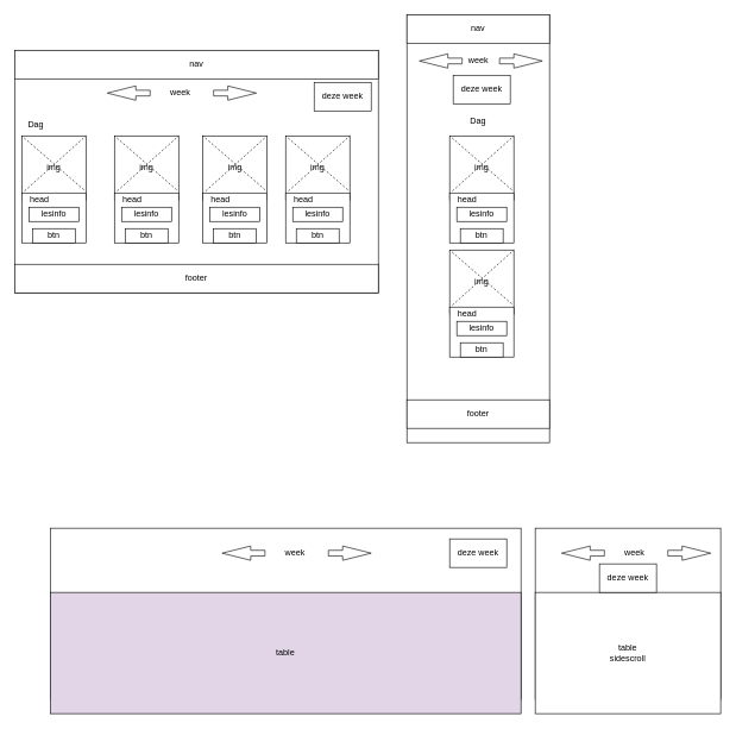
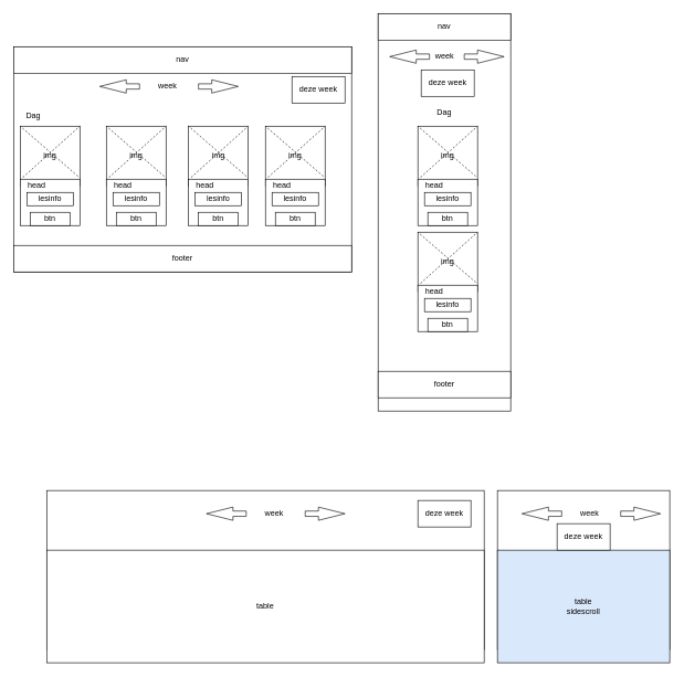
  <mxCell id="0" />
  <mxCell id="1" parent="0" />
  <mxCell id="2" value="" style="rounded=0;whiteSpace=wrap;html=1;" vertex="1" parent="1"><mxGeometry x="20" y="70" width="510" height="340" as="geometry" /></mxCell>
  <mxCell id="3" value="nav" style="rounded=0;whiteSpace=wrap;html=1;" vertex="1" parent="1"><mxGeometry x="20" y="70" width="510" height="40" as="geometry" /></mxCell>
  <mxCell id="4" value="footer" style="rounded=0;whiteSpace=wrap;html=1;" vertex="1" parent="1"><mxGeometry x="20" y="370" width="510" height="40" as="geometry" /></mxCell>
  <mxCell id="5" value="week" style="rounded=0;whiteSpace=wrap;html=1;strokeColor=none;" vertex="1" parent="1"><mxGeometry x="230" y="115" width="45" height="30" as="geometry" /></mxCell>
  <mxCell id="6" value="" style="html=1;shadow=0;dashed=0;align=center;verticalAlign=middle;shape=mxgraph.arrows2.arrow;dy=0.6;dx=40;flipH=1;notch=0;" vertex="1" parent="1"><mxGeometry x="150" y="120" width="60" height="20" as="geometry" /></mxCell>
  <mxCell id="7" value="" style="html=1;shadow=0;dashed=0;align=center;verticalAlign=middle;shape=mxgraph.arrows2.arrow;dy=0.6;dx=40;flipH=1;notch=0;rotation=-180;" vertex="1" parent="1"><mxGeometry x="299" y="120" width="60" height="20" as="geometry" /></mxCell>
  <mxCell id="8" value="" style="group" vertex="1" connectable="0" parent="1"><mxGeometry x="30" y="190" width="490" height="230" as="geometry" /></mxCell>
  <mxCell id="9" value="img" style="whiteSpace=wrap;html=1;aspect=fixed;" vertex="1" parent="8"><mxGeometry width="90" height="90" as="geometry" /></mxCell>
  <mxCell id="10" value="" style="rounded=0;whiteSpace=wrap;html=1;" vertex="1" parent="8"><mxGeometry y="80" width="90" height="70" as="geometry" /></mxCell>
  <mxCell id="11" value="" style="endArrow=none;dashed=1;html=1;rounded=0;entryX=1;entryY=0;entryDx=0;entryDy=0;exitX=0.044;exitY=0.858;exitDx=0;exitDy=0;exitPerimeter=0;" edge="1" parent="8" source="9" target="9"><mxGeometry width="50" height="50" relative="1" as="geometry"><mxPoint x="300" y="160" as="sourcePoint" /><mxPoint x="350" y="110" as="targetPoint" /></mxGeometry></mxCell>
  <mxCell id="12" value="" style="endArrow=none;dashed=1;html=1;rounded=0;entryX=0;entryY=0;entryDx=0;entryDy=0;exitX=0.969;exitY=0.84;exitDx=0;exitDy=0;exitPerimeter=0;elbow=vertical;" edge="1" parent="8" source="9" target="9"><mxGeometry width="50" height="50" relative="1" as="geometry"><mxPoint x="300" y="160" as="sourcePoint" /><mxPoint x="350" y="110" as="targetPoint" /></mxGeometry></mxCell>
  <mxCell id="13" value="lesinfo" style="rounded=0;whiteSpace=wrap;html=1;" vertex="1" parent="8"><mxGeometry x="10" y="100" width="70" height="20" as="geometry" /></mxCell>
  <mxCell id="14" value="head" style="text;html=1;align=center;verticalAlign=middle;whiteSpace=wrap;rounded=0;" vertex="1" parent="8"><mxGeometry y="80" width="50" height="20" as="geometry" /></mxCell>
  <mxCell id="15" value="btn" style="rounded=0;whiteSpace=wrap;html=1;" vertex="1" parent="8"><mxGeometry x="15" y="130" width="60" height="20" as="geometry" /></mxCell>
  <mxCell id="16" value="deze week" style="rounded=0;whiteSpace=wrap;html=1;" vertex="1" parent="1"><mxGeometry x="440" y="115" width="80" height="40" as="geometry" /></mxCell>
  <mxCell id="17" value="" style="group" vertex="1" connectable="0" parent="1"><mxGeometry x="160" y="190" width="90" height="150" as="geometry" /></mxCell>
  <mxCell id="18" value="img" style="whiteSpace=wrap;html=1;aspect=fixed;" vertex="1" parent="17"><mxGeometry width="90" height="90" as="geometry" /></mxCell>
  <mxCell id="19" value="" style="rounded=0;whiteSpace=wrap;html=1;" vertex="1" parent="17"><mxGeometry y="80" width="90" height="70" as="geometry" /></mxCell>
  <mxCell id="20" value="" style="endArrow=none;dashed=1;html=1;rounded=0;entryX=1;entryY=0;entryDx=0;entryDy=0;exitX=0.044;exitY=0.858;exitDx=0;exitDy=0;exitPerimeter=0;" edge="1" parent="17" source="18" target="18"><mxGeometry width="50" height="50" relative="1" as="geometry"><mxPoint x="300" y="160" as="sourcePoint" /><mxPoint x="350" y="110" as="targetPoint" /></mxGeometry></mxCell>
  <mxCell id="21" value="" style="endArrow=none;dashed=1;html=1;rounded=0;entryX=0;entryY=0;entryDx=0;entryDy=0;exitX=0.969;exitY=0.84;exitDx=0;exitDy=0;exitPerimeter=0;elbow=vertical;" edge="1" parent="17" source="18" target="18"><mxGeometry width="50" height="50" relative="1" as="geometry"><mxPoint x="300" y="160" as="sourcePoint" /><mxPoint x="350" y="110" as="targetPoint" /></mxGeometry></mxCell>
  <mxCell id="22" value="lesinfo" style="rounded=0;whiteSpace=wrap;html=1;" vertex="1" parent="17"><mxGeometry x="10" y="100" width="70" height="20" as="geometry" /></mxCell>
  <mxCell id="23" value="head" style="text;html=1;align=center;verticalAlign=middle;whiteSpace=wrap;rounded=0;" vertex="1" parent="17"><mxGeometry y="80" width="50" height="20" as="geometry" /></mxCell>
  <mxCell id="24" value="btn" style="rounded=0;whiteSpace=wrap;html=1;" vertex="1" parent="17"><mxGeometry x="15" y="130" width="60" height="20" as="geometry" /></mxCell>
  <mxCell id="25" value="" style="group" vertex="1" connectable="0" parent="1"><mxGeometry x="284" y="190" width="90" height="150" as="geometry" /></mxCell>
  <mxCell id="26" value="img" style="whiteSpace=wrap;html=1;aspect=fixed;" vertex="1" parent="25"><mxGeometry width="90" height="90" as="geometry" /></mxCell>
  <mxCell id="27" value="" style="rounded=0;whiteSpace=wrap;html=1;" vertex="1" parent="25"><mxGeometry y="80" width="90" height="70" as="geometry" /></mxCell>
  <mxCell id="28" value="" style="endArrow=none;dashed=1;html=1;rounded=0;entryX=1;entryY=0;entryDx=0;entryDy=0;exitX=0.044;exitY=0.858;exitDx=0;exitDy=0;exitPerimeter=0;" edge="1" parent="25" source="26" target="26"><mxGeometry width="50" height="50" relative="1" as="geometry"><mxPoint x="300" y="160" as="sourcePoint" /><mxPoint x="350" y="110" as="targetPoint" /></mxGeometry></mxCell>
  <mxCell id="29" value="" style="endArrow=none;dashed=1;html=1;rounded=0;entryX=0;entryY=0;entryDx=0;entryDy=0;exitX=0.969;exitY=0.84;exitDx=0;exitDy=0;exitPerimeter=0;elbow=vertical;" edge="1" parent="25" source="26" target="26"><mxGeometry width="50" height="50" relative="1" as="geometry"><mxPoint x="300" y="160" as="sourcePoint" /><mxPoint x="350" y="110" as="targetPoint" /></mxGeometry></mxCell>
  <mxCell id="30" value="lesinfo" style="rounded=0;whiteSpace=wrap;html=1;" vertex="1" parent="25"><mxGeometry x="10" y="100" width="70" height="20" as="geometry" /></mxCell>
  <mxCell id="31" value="head" style="text;html=1;align=center;verticalAlign=middle;whiteSpace=wrap;rounded=0;" vertex="1" parent="25"><mxGeometry y="80" width="50" height="20" as="geometry" /></mxCell>
  <mxCell id="32" value="btn" style="rounded=0;whiteSpace=wrap;html=1;" vertex="1" parent="25"><mxGeometry x="15" y="130" width="60" height="20" as="geometry" /></mxCell>
  <mxCell id="33" value="" style="group" vertex="1" connectable="0" parent="1"><mxGeometry x="400" y="190" width="90" height="150" as="geometry" /></mxCell>
  <mxCell id="34" value="img" style="whiteSpace=wrap;html=1;aspect=fixed;" vertex="1" parent="33"><mxGeometry width="90" height="90" as="geometry" /></mxCell>
  <mxCell id="35" value="" style="rounded=0;whiteSpace=wrap;html=1;" vertex="1" parent="33"><mxGeometry y="80" width="90" height="70" as="geometry" /></mxCell>
  <mxCell id="36" value="" style="endArrow=none;dashed=1;html=1;rounded=0;entryX=1;entryY=0;entryDx=0;entryDy=0;exitX=0.044;exitY=0.858;exitDx=0;exitDy=0;exitPerimeter=0;" edge="1" parent="33" source="34" target="34"><mxGeometry width="50" height="50" relative="1" as="geometry"><mxPoint x="300" y="160" as="sourcePoint" /><mxPoint x="350" y="110" as="targetPoint" /></mxGeometry></mxCell>
  <mxCell id="37" value="" style="endArrow=none;dashed=1;html=1;rounded=0;entryX=0;entryY=0;entryDx=0;entryDy=0;exitX=0.969;exitY=0.84;exitDx=0;exitDy=0;exitPerimeter=0;elbow=vertical;" edge="1" parent="33" source="34" target="34"><mxGeometry width="50" height="50" relative="1" as="geometry"><mxPoint x="300" y="160" as="sourcePoint" /><mxPoint x="350" y="110" as="targetPoint" /></mxGeometry></mxCell>
  <mxCell id="38" value="lesinfo" style="rounded=0;whiteSpace=wrap;html=1;" vertex="1" parent="33"><mxGeometry x="10" y="100" width="70" height="20" as="geometry" /></mxCell>
  <mxCell id="39" value="head" style="text;html=1;align=center;verticalAlign=middle;whiteSpace=wrap;rounded=0;" vertex="1" parent="33"><mxGeometry y="80" width="50" height="20" as="geometry" /></mxCell>
  <mxCell id="40" value="btn" style="rounded=0;whiteSpace=wrap;html=1;" vertex="1" parent="33"><mxGeometry x="15" y="130" width="60" height="20" as="geometry" /></mxCell>
  <mxCell id="41" value="Dag" style="text;html=1;align=center;verticalAlign=middle;whiteSpace=wrap;rounded=0;" vertex="1" parent="1"><mxGeometry x="20" y="160" width="60" height="30" as="geometry" /></mxCell>
  <mxCell id="42" value="" style="rounded=0;whiteSpace=wrap;html=1;" vertex="1" parent="1"><mxGeometry x="570" y="20" width="200" height="600" as="geometry" /></mxCell>
  <mxCell id="43" value="nav" style="rounded=0;whiteSpace=wrap;html=1;" vertex="1" parent="1"><mxGeometry x="570" y="20" width="200" height="40" as="geometry" /></mxCell>
  <mxCell id="44" value="footer" style="rounded=0;whiteSpace=wrap;html=1;" vertex="1" parent="1"><mxGeometry x="570" y="560" width="200" height="40" as="geometry" /></mxCell>
  <mxCell id="45" value="week" style="rounded=0;whiteSpace=wrap;html=1;strokeColor=none;" vertex="1" parent="1"><mxGeometry x="647.5" y="70" width="45" height="30" as="geometry" /></mxCell>
  <mxCell id="46" value="" style="html=1;shadow=0;dashed=0;align=center;verticalAlign=middle;shape=mxgraph.arrows2.arrow;dy=0.6;dx=40;flipH=1;notch=0;" vertex="1" parent="1"><mxGeometry x="587.5" y="75" width="60" height="20" as="geometry" /></mxCell>
  <mxCell id="47" value="" style="html=1;shadow=0;dashed=0;align=center;verticalAlign=middle;shape=mxgraph.arrows2.arrow;dy=0.6;dx=40;flipH=1;notch=0;rotation=-180;" vertex="1" parent="1"><mxGeometry x="700" y="75" width="60" height="20" as="geometry" /></mxCell>
  <mxCell id="48" value="deze week" style="rounded=0;whiteSpace=wrap;html=1;" vertex="1" parent="1"><mxGeometry x="635" y="105" width="80" height="40" as="geometry" /></mxCell>
  <mxCell id="49" value="" style="group" vertex="1" connectable="0" parent="1"><mxGeometry x="630" y="190" width="90" height="150" as="geometry" /></mxCell>
  <mxCell id="50" value="img" style="whiteSpace=wrap;html=1;aspect=fixed;" vertex="1" parent="49"><mxGeometry width="90" height="90" as="geometry" /></mxCell>
  <mxCell id="51" value="" style="rounded=0;whiteSpace=wrap;html=1;" vertex="1" parent="49"><mxGeometry y="80" width="90" height="70" as="geometry" /></mxCell>
  <mxCell id="52" value="" style="endArrow=none;dashed=1;html=1;rounded=0;entryX=1;entryY=0;entryDx=0;entryDy=0;exitX=0.044;exitY=0.858;exitDx=0;exitDy=0;exitPerimeter=0;" edge="1" parent="49" source="50" target="50"><mxGeometry width="50" height="50" relative="1" as="geometry"><mxPoint x="300" y="160" as="sourcePoint" /><mxPoint x="350" y="110" as="targetPoint" /></mxGeometry></mxCell>
  <mxCell id="53" value="" style="endArrow=none;dashed=1;html=1;rounded=0;entryX=0;entryY=0;entryDx=0;entryDy=0;exitX=0.969;exitY=0.84;exitDx=0;exitDy=0;exitPerimeter=0;elbow=vertical;" edge="1" parent="49" source="50" target="50"><mxGeometry width="50" height="50" relative="1" as="geometry"><mxPoint x="300" y="160" as="sourcePoint" /><mxPoint x="350" y="110" as="targetPoint" /></mxGeometry></mxCell>
  <mxCell id="54" value="lesinfo" style="rounded=0;whiteSpace=wrap;html=1;" vertex="1" parent="49"><mxGeometry x="10" y="100" width="70" height="20" as="geometry" /></mxCell>
  <mxCell id="55" value="head" style="text;html=1;align=center;verticalAlign=middle;whiteSpace=wrap;rounded=0;" vertex="1" parent="49"><mxGeometry y="80" width="50" height="20" as="geometry" /></mxCell>
  <mxCell id="56" value="btn" style="rounded=0;whiteSpace=wrap;html=1;" vertex="1" parent="49"><mxGeometry x="15" y="130" width="60" height="20" as="geometry" /></mxCell>
  <mxCell id="57" value="" style="group" vertex="1" connectable="0" parent="1"><mxGeometry x="630" y="350" width="90" height="150" as="geometry" /></mxCell>
  <mxCell id="58" value="img" style="whiteSpace=wrap;html=1;aspect=fixed;" vertex="1" parent="57"><mxGeometry width="90" height="90" as="geometry" /></mxCell>
  <mxCell id="59" value="" style="rounded=0;whiteSpace=wrap;html=1;" vertex="1" parent="57"><mxGeometry y="80" width="90" height="70" as="geometry" /></mxCell>
  <mxCell id="60" value="" style="endArrow=none;dashed=1;html=1;rounded=0;entryX=1;entryY=0;entryDx=0;entryDy=0;exitX=0.044;exitY=0.858;exitDx=0;exitDy=0;exitPerimeter=0;" edge="1" parent="57" source="58" target="58"><mxGeometry width="50" height="50" relative="1" as="geometry"><mxPoint x="300" y="160" as="sourcePoint" /><mxPoint x="350" y="110" as="targetPoint" /></mxGeometry></mxCell>
  <mxCell id="61" value="" style="endArrow=none;dashed=1;html=1;rounded=0;entryX=0;entryY=0;entryDx=0;entryDy=0;exitX=0.969;exitY=0.84;exitDx=0;exitDy=0;exitPerimeter=0;elbow=vertical;" edge="1" parent="57" source="58" target="58"><mxGeometry width="50" height="50" relative="1" as="geometry"><mxPoint x="300" y="160" as="sourcePoint" /><mxPoint x="350" y="110" as="targetPoint" /></mxGeometry></mxCell>
  <mxCell id="62" value="lesinfo" style="rounded=0;whiteSpace=wrap;html=1;" vertex="1" parent="57"><mxGeometry x="10" y="100" width="70" height="20" as="geometry" /></mxCell>
  <mxCell id="63" value="head" style="text;html=1;align=center;verticalAlign=middle;whiteSpace=wrap;rounded=0;" vertex="1" parent="57"><mxGeometry y="80" width="50" height="20" as="geometry" /></mxCell>
  <mxCell id="64" value="btn" style="rounded=0;whiteSpace=wrap;html=1;" vertex="1" parent="57"><mxGeometry x="15" y="130" width="60" height="20" as="geometry" /></mxCell>
  <mxCell id="65" value="Dag" style="text;html=1;align=center;verticalAlign=middle;whiteSpace=wrap;rounded=0;" vertex="1" parent="1"><mxGeometry x="640" y="155" width="60" height="30" as="geometry" /></mxCell>
  <mxCell id="66" value="" style="rounded=0;whiteSpace=wrap;html=1;" vertex="1" parent="1"><mxGeometry x="70" y="740" width="660" height="240" as="geometry" /></mxCell>
  <mxCell id="67" value="week" style="rounded=0;whiteSpace=wrap;html=1;strokeColor=none;" vertex="1" parent="1"><mxGeometry x="391" y="760" width="45" height="30" as="geometry" /></mxCell>
  <mxCell id="68" value="" style="html=1;shadow=0;dashed=0;align=center;verticalAlign=middle;shape=mxgraph.arrows2.arrow;dy=0.6;dx=40;flipH=1;notch=0;" vertex="1" parent="1"><mxGeometry x="311" y="765" width="60" height="20" as="geometry" /></mxCell>
  <mxCell id="69" value="" style="html=1;shadow=0;dashed=0;align=center;verticalAlign=middle;shape=mxgraph.arrows2.arrow;dy=0.6;dx=40;flipH=1;notch=0;rotation=-180;" vertex="1" parent="1"><mxGeometry x="460" y="765" width="60" height="20" as="geometry" /></mxCell>
- <mxCell id="70" value="table" style="rounded=0;whiteSpace=wrap;html=1;fillColor=#e1d5e7;" vertex="1" parent="1"><mxGeometry x="70" y="830" width="660" height="170" as="geometry" /></mxCell>
+ <mxCell id="70" value="table" style="rounded=0;whiteSpace=wrap;html=1;" vertex="1" parent="1"><mxGeometry x="70" y="830" width="660" height="170" as="geometry" /></mxCell>
  <mxCell id="71" value="deze week" style="rounded=0;whiteSpace=wrap;html=1;" vertex="1" parent="1"><mxGeometry x="630" y="755" width="80" height="40" as="geometry" /></mxCell>
  <mxCell id="72" value="" style="rounded=0;whiteSpace=wrap;html=1;" vertex="1" parent="1"><mxGeometry x="750" y="740" width="260" height="240" as="geometry" /></mxCell>
  <mxCell id="73" value="week" style="rounded=0;whiteSpace=wrap;html=1;strokeColor=none;" vertex="1" parent="1"><mxGeometry x="867" y="760" width="45" height="30" as="geometry" /></mxCell>
  <mxCell id="74" value="" style="html=1;shadow=0;dashed=0;align=center;verticalAlign=middle;shape=mxgraph.arrows2.arrow;dy=0.6;dx=40;flipH=1;notch=0;" vertex="1" parent="1"><mxGeometry x="787" y="765" width="60" height="20" as="geometry" /></mxCell>
  <mxCell id="75" value="" style="html=1;shadow=0;dashed=0;align=center;verticalAlign=middle;shape=mxgraph.arrows2.arrow;dy=0.6;dx=40;flipH=1;notch=0;rotation=-180;" vertex="1" parent="1"><mxGeometry x="936" y="765" width="60" height="20" as="geometry" /></mxCell>
- <mxCell id="76" value="table&lt;div&gt;sidescroll&lt;/div&gt;" style="rounded=0;whiteSpace=wrap;html=1;" vertex="1" parent="1"><mxGeometry x="750" y="830" width="260" height="170" as="geometry" /></mxCell>
+ <mxCell id="76" value="table&lt;div&gt;sidescroll&lt;/div&gt;" style="rounded=0;whiteSpace=wrap;html=1;fillColor=#dae8fc;" vertex="1" parent="1"><mxGeometry x="750" y="830" width="260" height="170" as="geometry" /></mxCell>
  <mxCell id="77" value="deze week" style="rounded=0;whiteSpace=wrap;html=1;" vertex="1" parent="1"><mxGeometry x="840" y="790" width="80" height="40" as="geometry" /></mxCell>
